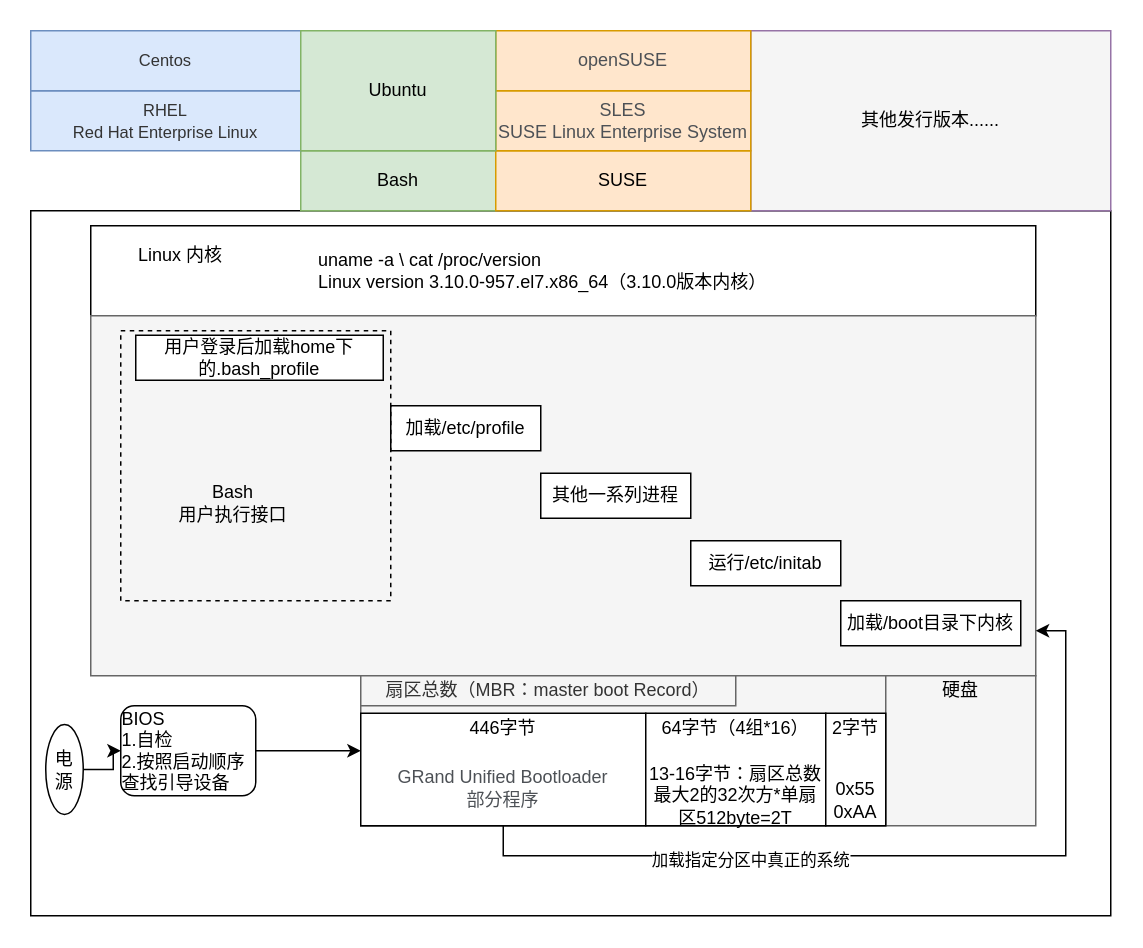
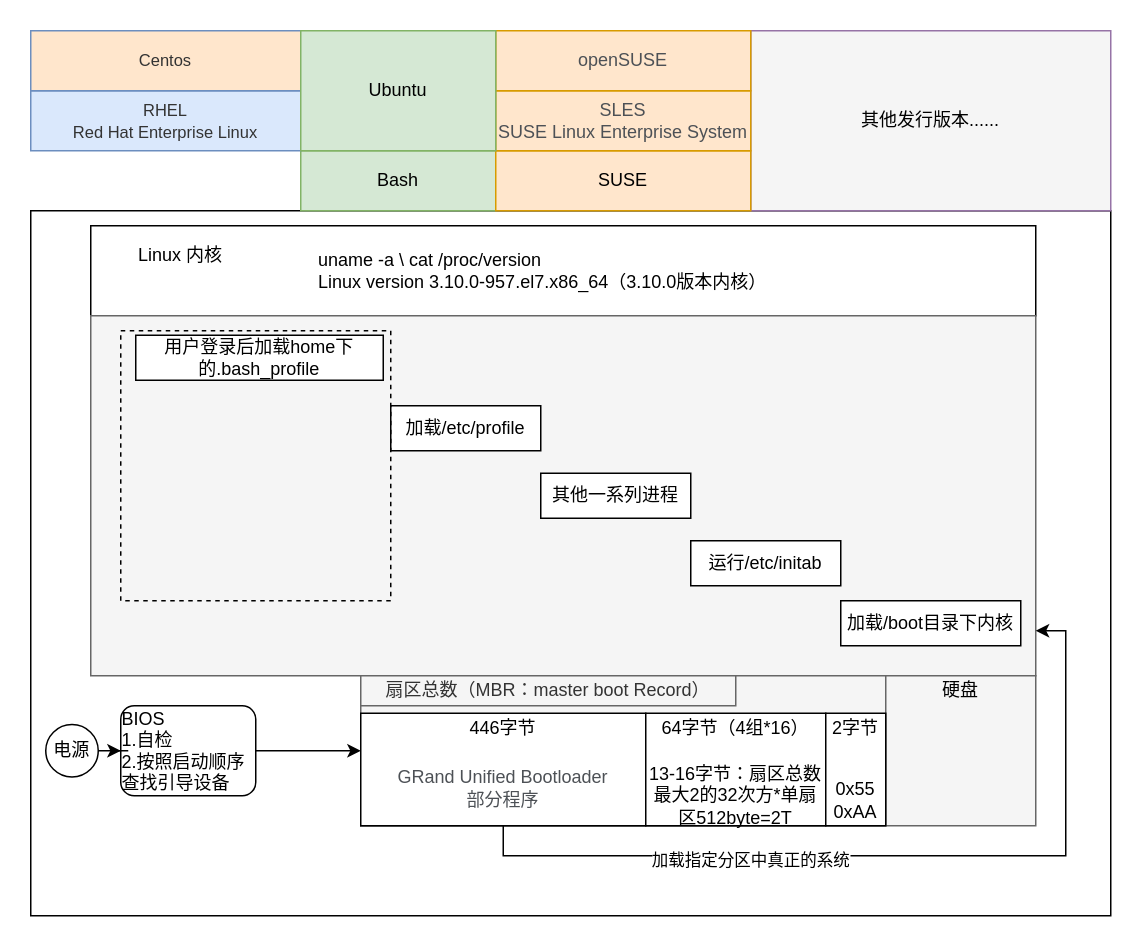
  <mxCell id="0" />
  <mxCell id="1" parent="0" />
  <mxCell id="2" value="" style="rounded=0;whiteSpace=wrap;html=1;" vertex="1" parent="1"><mxGeometry x="20" y="140" width="720" height="470" as="geometry" /></mxCell>
  <mxCell id="3" value="其他发行版本......" style="rounded=0;whiteSpace=wrap;html=1;fillColor=#f5f5f5;strokeColor=#9673a6;" vertex="1" parent="1"><mxGeometry x="500" y="20" width="240" height="120" as="geometry" /></mxCell>
  <mxCell id="4" value="" style="rounded=0;whiteSpace=wrap;html=1;" vertex="1" parent="1"><mxGeometry x="60" y="150" width="630" height="60" as="geometry" /></mxCell>
  <mxCell id="5" value="Bash" style="rounded=0;whiteSpace=wrap;html=1;fillColor=#d5e8d4;strokeColor=#82b366;" vertex="1" parent="1"><mxGeometry x="200" y="100" width="130" height="40" as="geometry" /></mxCell>
  <mxCell id="6" value="SUSE" style="rounded=0;whiteSpace=wrap;html=1;fillColor=#ffe6cc;strokeColor=#d79b00;" vertex="1" parent="1"><mxGeometry x="330" y="100" width="170" height="40" as="geometry" /></mxCell>
  <mxCell id="7" value="&lt;span style=&quot;color: rgb(51 , 51 , 51) ; font-family: , &amp;#34;system-ui&amp;#34; , &amp;#34;helvetica neue&amp;#34; , &amp;#34;helvetica&amp;#34; , &amp;#34;segoe ui&amp;#34; , &amp;#34;arial&amp;#34; , &amp;#34;roboto&amp;#34; , &amp;#34;pingfang sc&amp;#34; , &amp;#34;hiragino sans gb&amp;#34; , &amp;#34;microsoft yahei&amp;#34; , sans-serif&quot;&gt;&lt;font style=&quot;font-size: 11px&quot;&gt;RHEL&lt;br&gt;Red Hat Enterprise Linux&lt;/font&gt;&lt;/span&gt;" style="rounded=0;whiteSpace=wrap;html=1;fillColor=#dae8fc;strokeColor=#6c8ebf;" vertex="1" parent="1"><mxGeometry x="20" y="60" width="180" height="40" as="geometry" /></mxCell>
- <mxCell id="8" value="&lt;font color=&quot;#333333&quot;&gt;&lt;span style=&quot;font-size: 11px&quot;&gt;Centos&lt;/span&gt;&lt;/font&gt;" style="rounded=0;whiteSpace=wrap;html=1;fillColor=#dae8fc;strokeColor=#6c8ebf;" vertex="1" parent="1"><mxGeometry x="20" y="20" width="180" height="40" as="geometry" /></mxCell>
+ <mxCell id="8" value="&lt;font color=&quot;#333333&quot;&gt;&lt;span style=&quot;font-size: 11px&quot;&gt;Centos&lt;/span&gt;&lt;/font&gt;" style="rounded=0;whiteSpace=wrap;html=1;fillColor=#ffe6cc;strokeColor=#6c8ebf;" vertex="1" parent="1"><mxGeometry x="20" y="20" width="180" height="40" as="geometry" /></mxCell>
  <mxCell id="9" value="&lt;span style=&quot;color: rgb(77 , 81 , 86) ; font-family: &amp;#34;arial&amp;#34; , sans-serif ; text-align: left&quot;&gt;SLES&lt;/span&gt;&lt;br style=&quot;color: rgb(77 , 81 , 86) ; font-family: &amp;#34;arial&amp;#34; , sans-serif ; text-align: left&quot;&gt;&lt;span style=&quot;color: rgb(77 , 81 , 86) ; font-family: &amp;#34;arial&amp;#34; , sans-serif ; text-align: left&quot;&gt;SUSE Linux Enterprise System&lt;/span&gt;" style="rounded=0;whiteSpace=wrap;html=1;fillColor=#ffe6cc;strokeColor=#d79b00;" vertex="1" parent="1"><mxGeometry x="330" y="60" width="170" height="40" as="geometry" /></mxCell>
  <mxCell id="10" value="&lt;div style=&quot;text-align: left&quot;&gt;&lt;span style=&quot;color: rgb(77 , 81 , 86) ; font-family: &amp;#34;arial&amp;#34; , sans-serif&quot;&gt;openSUSE&lt;/span&gt;&lt;br&gt;&lt;/div&gt;" style="rounded=0;whiteSpace=wrap;html=1;fillColor=#ffe6cc;strokeColor=#d79b00;" vertex="1" parent="1"><mxGeometry x="330" y="20" width="170" height="40" as="geometry" /></mxCell>
  <mxCell id="11" value="Ubuntu" style="rounded=0;whiteSpace=wrap;html=1;fillColor=#d5e8d4;strokeColor=#82b366;" vertex="1" parent="1"><mxGeometry x="200" y="20" width="130" height="80" as="geometry" /></mxCell>
  <mxCell id="12" value="Linux 内核" style="text;html=1;strokeColor=none;fillColor=none;align=center;verticalAlign=middle;whiteSpace=wrap;rounded=0;" vertex="1" parent="1"><mxGeometry x="80" y="160" width="80" height="20" as="geometry" /></mxCell>
  <mxCell id="13" value="uname -a \&amp;nbsp;cat /proc/version&lt;br&gt;Linux version 3.10.0-957.el7.x86_64（3.10.0版本内核）" style="text;html=1;strokeColor=none;fillColor=none;align=left;verticalAlign=middle;whiteSpace=wrap;rounded=0;" vertex="1" parent="1"><mxGeometry x="210" y="160" width="420" height="40" as="geometry" /></mxCell>
  <mxCell id="14" value="" style="rounded=0;whiteSpace=wrap;html=1;fillColor=#f5f5f5;strokeColor=#666666;fontColor=#333333;" vertex="1" parent="1"><mxGeometry x="60" y="210" width="630" height="240" as="geometry" /></mxCell>
  <mxCell id="15" style="edgeStyle=orthogonalEdgeStyle;rounded=0;orthogonalLoop=1;jettySize=auto;html=1;entryX=0;entryY=0.5;entryDx=0;entryDy=0;" edge="1" parent="1" source="16" target="19"><mxGeometry relative="1" as="geometry" /></mxCell>
  <mxCell id="16" value="&lt;div style=&quot;text-align: left&quot;&gt;&lt;span&gt;BIOS&lt;/span&gt;&lt;/div&gt;&lt;div style=&quot;text-align: left&quot;&gt;&lt;span&gt;1.自检&lt;/span&gt;&lt;/div&gt;&lt;div style=&quot;text-align: left&quot;&gt;&lt;span&gt;2.按照启动顺序查找引导设备&lt;/span&gt;&lt;/div&gt;" style="rounded=1;whiteSpace=wrap;html=1;" vertex="1" parent="1"><mxGeometry x="80" y="470" width="90" height="60" as="geometry" /></mxCell>
  <mxCell id="17" style="edgeStyle=orthogonalEdgeStyle;rounded=0;orthogonalLoop=1;jettySize=auto;html=1;entryX=0;entryY=0.5;entryDx=0;entryDy=0;" edge="1" parent="1" source="18" target="16"><mxGeometry relative="1" as="geometry" /></mxCell>
- <mxCell id="18" value="电源" style="ellipse;whiteSpace=wrap;html=1;aspect=fixed;" vertex="1" parent="1"><mxGeometry x="30" y="482.5" width="25" height="60" as="geometry" /></mxCell>
+ <mxCell id="18" value="电源" style="ellipse;whiteSpace=wrap;html=1;aspect=fixed;" vertex="1" parent="1"><mxGeometry x="30" y="482.5" width="35" height="35" as="geometry" /></mxCell>
  <mxCell id="19" value="" style="rounded=0;whiteSpace=wrap;html=1;fillColor=#f5f5f5;strokeColor=#666666;fontColor=#333333;" vertex="1" parent="1"><mxGeometry x="240" y="450" width="450" height="100" as="geometry" /></mxCell>
  <mxCell id="20" value="硬盘" style="text;html=1;strokeColor=none;fillColor=none;align=center;verticalAlign=middle;whiteSpace=wrap;rounded=0;" vertex="1" parent="1"><mxGeometry x="590" y="450" width="100" height="20" as="geometry" /></mxCell>
  <mxCell id="21" value="" style="rounded=0;whiteSpace=wrap;html=1;fillColor=#f5f5f5;strokeColor=#666666;fontColor=#333333;" vertex="1" parent="1"><mxGeometry x="240" y="450" width="350" height="100" as="geometry" /></mxCell>
  <mxCell id="22" value="扇区总数（MBR：master boot Record）" style="text;html=1;strokeColor=#666666;fillColor=#f5f5f5;align=center;verticalAlign=middle;whiteSpace=wrap;rounded=0;fontColor=#333333;" vertex="1" parent="1"><mxGeometry x="240" y="450" width="250" height="20" as="geometry" /></mxCell>
  <mxCell id="23" value="" style="rounded=0;whiteSpace=wrap;html=1;" vertex="1" parent="1"><mxGeometry x="240" y="475" width="190" height="75" as="geometry" /></mxCell>
  <mxCell id="24" value="" style="rounded=0;whiteSpace=wrap;html=1;" vertex="1" parent="1"><mxGeometry x="430" y="475" width="120" height="75" as="geometry" /></mxCell>
  <mxCell id="25" value="" style="rounded=0;whiteSpace=wrap;html=1;" vertex="1" parent="1"><mxGeometry x="550" y="475" width="40" height="75" as="geometry" /></mxCell>
  <mxCell id="26" value="2字节" style="text;html=1;strokeColor=none;fillColor=none;align=center;verticalAlign=middle;whiteSpace=wrap;rounded=0;" vertex="1" parent="1"><mxGeometry x="550" y="475" width="40" height="20" as="geometry" /></mxCell>
  <mxCell id="27" value="0x55&lt;br&gt;0xAA" style="text;html=1;strokeColor=none;fillColor=none;align=center;verticalAlign=middle;whiteSpace=wrap;rounded=0;" vertex="1" parent="1"><mxGeometry x="550" y="517.5" width="40" height="30" as="geometry" /></mxCell>
  <mxCell id="28" value="64字节（4组*16）" style="text;html=1;strokeColor=none;fillColor=none;align=center;verticalAlign=middle;whiteSpace=wrap;rounded=0;" vertex="1" parent="1"><mxGeometry x="430" y="475" width="120" height="20" as="geometry" /></mxCell>
  <mxCell id="29" value="13-16字节：扇区总数&lt;br&gt;最大2的32次方*单扇区512byte=2T" style="text;html=1;strokeColor=none;fillColor=none;align=center;verticalAlign=middle;whiteSpace=wrap;rounded=0;" vertex="1" parent="1"><mxGeometry x="430" y="510" width="120" height="40" as="geometry" /></mxCell>
  <mxCell id="30" value="446字节" style="text;html=1;strokeColor=none;fillColor=none;align=center;verticalAlign=middle;whiteSpace=wrap;rounded=0;" vertex="1" parent="1"><mxGeometry x="240" y="475" width="190" height="20" as="geometry" /></mxCell>
  <mxCell id="31" style="edgeStyle=orthogonalEdgeStyle;rounded=0;orthogonalLoop=1;jettySize=auto;html=1;" edge="1" parent="1" source="33"><mxGeometry relative="1" as="geometry"><mxPoint x="690" y="420" as="targetPoint" /><Array as="points"><mxPoint x="335" y="570" /><mxPoint x="710" y="570" /><mxPoint x="710" y="420" /><mxPoint x="690" y="420" /></Array></mxGeometry></mxCell>
  <mxCell id="32" value="加载指定分区中真正的系统" style="edgeLabel;html=1;align=center;verticalAlign=middle;resizable=0;points=[];" vertex="1" connectable="0" parent="31"><mxGeometry x="-0.348" y="-2" relative="1" as="geometry"><mxPoint as="offset" /></mxGeometry></mxCell>
  <mxCell id="33" value="&lt;span style=&quot;color: rgb(77 , 81 , 86) ; font-family: &amp;#34;arial&amp;#34; , sans-serif ; text-align: left ; background-color: rgb(255 , 255 , 255)&quot;&gt;GRand Unified Bootloader&lt;br&gt;部分程序&lt;br&gt;&lt;/span&gt;" style="text;html=1;strokeColor=none;fillColor=none;align=center;verticalAlign=middle;whiteSpace=wrap;rounded=0;" vertex="1" parent="1"><mxGeometry x="240" y="500" width="190" height="50" as="geometry" /></mxCell>
  <mxCell id="34" value="加载/boot目录下内核" style="rounded=0;whiteSpace=wrap;html=1;" vertex="1" parent="1"><mxGeometry x="560" y="400" width="120" height="30" as="geometry" /></mxCell>
  <mxCell id="35" value="运行/etc/initab" style="rounded=0;whiteSpace=wrap;html=1;" vertex="1" parent="1"><mxGeometry x="460" y="360" width="100" height="30" as="geometry" /></mxCell>
  <mxCell id="36" value="其他一系列进程" style="rounded=0;whiteSpace=wrap;html=1;" vertex="1" parent="1"><mxGeometry x="360" y="315" width="100" height="30" as="geometry" /></mxCell>
  <mxCell id="37" value="加载/etc/profile" style="rounded=0;whiteSpace=wrap;html=1;" vertex="1" parent="1"><mxGeometry x="260" y="270" width="100" height="30" as="geometry" /></mxCell>
  <mxCell id="38" value="用户登录后加载home下的.bash_profile" style="rounded=0;whiteSpace=wrap;html=1;" vertex="1" parent="1"><mxGeometry x="90" y="223" width="165" height="30" as="geometry" /></mxCell>
  <mxCell id="39" value="" style="rounded=0;whiteSpace=wrap;html=1;dashed=1;fillColor=none;" vertex="1" parent="1"><mxGeometry x="80" y="220" width="180" height="180" as="geometry" /></mxCell>
- <mxCell id="40" value="Bash&lt;br&gt;用户执行接口" style="text;html=1;strokeColor=none;fillColor=none;align=center;verticalAlign=middle;whiteSpace=wrap;rounded=0;dashed=1;" vertex="1" parent="1"><mxGeometry x="110" y="310" width="90" height="50" as="geometry" /></mxCell>
